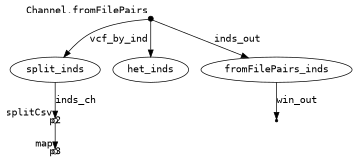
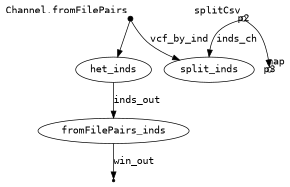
  digraph {
    fontname="DejaVu Sans Mono"
    node [fontname="DejaVu Sans Mono"]
    edge [fontname="DejaVu Sans Mono"]
    p0 [fixedsize=true shape=point width=0.1 xlabel="Channel.fromFilePairs"]
    n2 [label=split_inds]
    n3 [label=het_inds]
    p2 [fixedsize=true shape=circle width=0.1 xlabel=splitCsv]
    p3 [fixedsize=true shape=circle width=0.1 xlabel=map]
    n6 [label=fromFilePairs_inds]
    p6 [shape=point]
    p0 -> n2 [label=vcf_by_ind]
    p0 -> n3
-   n2 -> p2 [label=inds_ch]
-   p0 -> n6 [label=inds_out]
+   p2 -> n2 [label=inds_ch]
+   n3 -> n6 [label=inds_out]
    p2 -> p3
    n6 -> p6 [label=win_out]
  }
